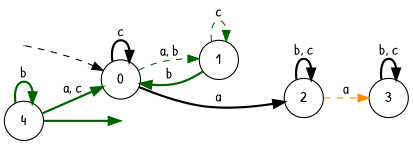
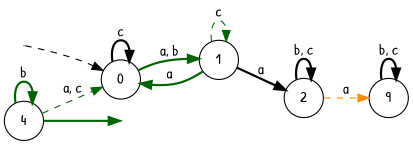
  digraph {
    fontname="Patrick Hand"
    rankdir=LR
    vcsn_context="lal(abc), b"
    node [fontname="Patrick Hand" shape=circle]
    edge [color=darkgreen fontname="Patrick Hand" style=bold]
    I0 [shape=point width=0]
    F4 [shape=point width=0]
    0
    1
    2
-   3
+   3 [label=9]
    4
    subgraph sub_1 {
      I0
      F4
    }
    subgraph sub_2 {
      0
      1
      2
      3
      4
    }
    I0 -> 0 [color=black style=dashed]
    0 -> 0 [color=black label=c]
-   0 -> 1 [label="a, b" style=dashed]
-   1 -> 0 [label=b]
+   0 -> 1 [label="a, b"]
+   1 -> 0 [label=a]
    1 -> 1 [label=c style=dashed]
-   0 -> 2 [color=black label=a]
+   1 -> 2 [color=black label=a]
    2 -> 2 [color=black label="b, c"]
    2 -> 3 [color=darkorange label=a style=dashed]
    3 -> 3 [color=black label="b, c"]
    4 -> F4
-   4 -> 0 [label="a, c"]
+   4 -> 0 [label="a, c" style=dashed]
    4 -> 4 [label=b]
  }
